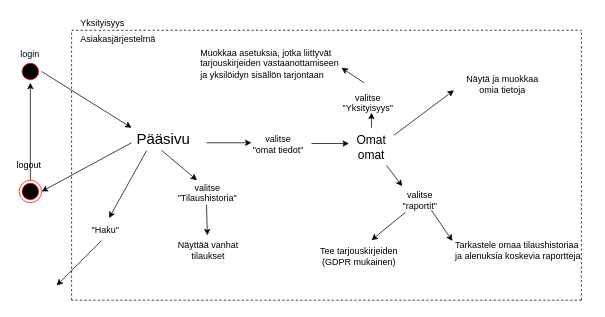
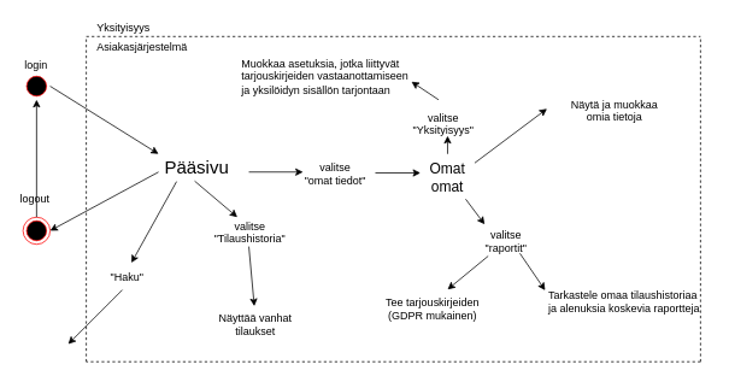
  <mxCell id="0" />
  <mxCell id="1" parent="0" />
  <mxCell id="2" value="" style="ellipse;html=1;shape=startState;fillColor=#000000;strokeColor=#ff0000;" parent="1" vertex="1"><mxGeometry x="25" y="79.5" width="30" height="30" as="geometry" /></mxCell>
  <mxCell id="3" value="" style="ellipse;html=1;shape=endState;fillColor=#000000;strokeColor=#ff0000;" parent="1" vertex="1"><mxGeometry x="25" y="239.5" width="30" height="30" as="geometry" /></mxCell>
  <mxCell id="4" value="login" style="text;html=1;resizable=0;points=[];autosize=1;align=left;verticalAlign=top;spacingTop=-4;" parent="1" vertex="1"><mxGeometry x="25" y="61.5" width="40" height="20" as="geometry" /></mxCell>
  <mxCell id="5" value="logout" style="text;html=1;resizable=0;points=[];autosize=1;align=left;verticalAlign=top;spacingTop=-4;" parent="1" vertex="1"><mxGeometry x="20" y="209.5" width="50" height="20" as="geometry" /></mxCell>
  <mxCell id="6" value="" style="endArrow=classic;html=1;exitX=1;exitY=0.5;exitDx=0;exitDy=0;" parent="1" source="2" edge="1"><mxGeometry width="50" height="50" relative="1" as="geometry"><mxPoint x="25" y="359.5" as="sourcePoint" /><mxPoint x="175" y="169.5" as="targetPoint" /></mxGeometry></mxCell>
  <mxCell id="7" value="" style="endArrow=classic;html=1;entryX=1;entryY=0.5;entryDx=0;entryDy=0;" parent="1" target="3" edge="1"><mxGeometry width="50" height="50" relative="1" as="geometry"><mxPoint x="175" y="189.5" as="sourcePoint" /><mxPoint x="75" y="309.5" as="targetPoint" /></mxGeometry></mxCell>
  <mxCell id="8" value="" style="endArrow=classic;html=1;exitX=0.5;exitY=0;exitDx=0;exitDy=0;entryX=0.5;entryY=1;entryDx=0;entryDy=0;" parent="1" source="3" target="2" edge="1"><mxGeometry width="50" height="50" relative="1" as="geometry"><mxPoint x="25" y="359.5" as="sourcePoint" /><mxPoint x="75" y="309.5" as="targetPoint" /></mxGeometry></mxCell>
  <mxCell id="9" value="&lt;font style=&quot;font-size: 20px&quot;&gt;Pääsivu&lt;/font&gt;" style="text;html=1;resizable=0;points=[];autosize=1;align=left;verticalAlign=top;spacingTop=-4;" parent="1" vertex="1"><mxGeometry x="180" y="169.5" width="90" height="20" as="geometry" /></mxCell>
  <mxCell id="10" value="" style="endArrow=classic;html=1;" parent="1" target="11" edge="1"><mxGeometry width="50" height="50" relative="1" as="geometry"><mxPoint x="215" y="199.5" as="sourcePoint" /><mxPoint x="215" y="239.5" as="targetPoint" /></mxGeometry></mxCell>
  <mxCell id="11" value="&lt;div align=&quot;center&quot;&gt;valitse&lt;/div&gt;&lt;div align=&quot;center&quot;&gt;&quot;Tilaushistoria&quot;&lt;br&gt;&lt;/div&gt;" style="text;html=1;resizable=0;points=[];autosize=1;align=left;verticalAlign=top;spacingTop=-4;" parent="1" vertex="1"><mxGeometry x="235" y="239.5" width="90" height="30" as="geometry" /></mxCell>
  <mxCell id="12" value="" style="endArrow=classic;html=1;entryX=0.456;entryY=-0.117;entryDx=0;entryDy=0;entryPerimeter=0;" parent="1" target="13" edge="1"><mxGeometry width="50" height="50" relative="1" as="geometry"><mxPoint x="275" y="272" as="sourcePoint" /><mxPoint x="215" y="329.5" as="targetPoint" /></mxGeometry></mxCell>
- <mxCell id="13" value="&lt;div&gt;Näyttää vanhat&lt;/div&gt;&lt;div align=&quot;center&quot;&gt;tilaukset&lt;br&gt;&lt;/div&gt;" style="text;html=1;resizable=0;points=[];autosize=1;align=left;verticalAlign=top;spacingTop=-4;" parent="1" vertex="1"><mxGeometry x="235" y="316.5" width="90" height="30" as="geometry" /></mxCell>
+ <mxCell id="13" value="&lt;div&gt;Näyttää vanhat&lt;/div&gt;&lt;div align=&quot;center&quot;&gt;tilaukset&lt;br&gt;&lt;/div&gt;" style="text;html=1;resizable=0;points=[];autosize=1;align=left;verticalAlign=top;spacingTop=-4;" parent="1" vertex="1"><mxGeometry x="240" y="341.5" width="90" height="30" as="geometry" /></mxCell>
  <mxCell id="14" value="" style="endArrow=classic;html=1;" parent="1" edge="1"><mxGeometry width="50" height="50" relative="1" as="geometry"><mxPoint x="275" y="189.5" as="sourcePoint" /><mxPoint x="335" y="189.5" as="targetPoint" /></mxGeometry></mxCell>
  <mxCell id="15" value="&lt;div align=&quot;center&quot;&gt;valitse&lt;/div&gt;&lt;div align=&quot;center&quot;&gt;&quot;omat tiedot&quot;&lt;br&gt;&lt;/div&gt;" style="text;html=1;resizable=0;points=[];autosize=1;align=left;verticalAlign=top;spacingTop=-4;" parent="1" vertex="1"><mxGeometry x="335" y="174.5" width="80" height="30" as="geometry" /></mxCell>
  <mxCell id="16" value="" style="endArrow=classic;html=1;exitX=1;exitY=0.533;exitDx=0;exitDy=0;exitPerimeter=0;" parent="1" source="15" edge="1"><mxGeometry width="50" height="50" relative="1" as="geometry"><mxPoint x="475" y="189.5" as="sourcePoint" /><mxPoint x="465" y="190.5" as="targetPoint" /></mxGeometry></mxCell>
  <mxCell id="17" value="&lt;font style=&quot;font-size: 16px&quot;&gt;Omat omat&lt;/font&gt;" style="text;html=1;strokeColor=none;fillColor=none;align=center;verticalAlign=middle;whiteSpace=wrap;rounded=0;" parent="1" vertex="1"><mxGeometry x="475" y="184.5" width="40" height="20" as="geometry" /></mxCell>
  <mxCell id="18" value="" style="endArrow=classic;html=1;" parent="1" edge="1"><mxGeometry width="50" height="50" relative="1" as="geometry"><mxPoint x="525" y="179.5" as="sourcePoint" /><mxPoint x="605" y="119.5" as="targetPoint" /></mxGeometry></mxCell>
- <mxCell id="19" value="&lt;div align=&quot;center&quot;&gt;Näytä ja muokkaa&lt;/div&gt;&lt;div align=&quot;center&quot;&gt; omia tietoja&lt;/div&gt;" style="text;html=1;resizable=0;points=[];autosize=1;align=left;verticalAlign=top;spacingTop=-4;" parent="1" vertex="1"><mxGeometry x="620" y="94.5" width="110" height="30" as="geometry" /></mxCell>
+ <mxCell id="19" value="&lt;div align=&quot;center&quot;&gt;Näytä ja muokkaa&lt;/div&gt;&lt;div align=&quot;center&quot;&gt; omia tietoja&lt;/div&gt;" style="text;html=1;resizable=0;points=[];autosize=1;align=left;verticalAlign=top;spacingTop=-4;" parent="1" vertex="1"><mxGeometry x="630" y="104.5" width="110" height="30" as="geometry" /></mxCell>
  <mxCell id="20" value="&lt;div align=&quot;center&quot;&gt;valitse&lt;/div&gt;&lt;div align=&quot;center&quot;&gt;&quot;raportit&quot;&lt;br&gt;&lt;/div&gt;" style="text;html=1;resizable=0;points=[];autosize=1;align=left;verticalAlign=top;spacingTop=-4;" parent="1" vertex="1"><mxGeometry x="535" y="249.5" width="60" height="30" as="geometry" /></mxCell>
  <mxCell id="21" value="" style="endArrow=classic;html=1;entryX=0.017;entryY=-0.067;entryDx=0;entryDy=0;entryPerimeter=0;" parent="1" target="20" edge="1"><mxGeometry width="50" height="50" relative="1" as="geometry"><mxPoint x="515" y="219.5" as="sourcePoint" /><mxPoint x="515" y="249.5" as="targetPoint" /></mxGeometry></mxCell>
  <mxCell id="22" value="" style="endArrow=classic;html=1;exitX=0.083;exitY=1.1;exitDx=0;exitDy=0;exitPerimeter=0;" parent="1" source="20" edge="1"><mxGeometry width="50" height="50" relative="1" as="geometry"><mxPoint x="545" y="309.5" as="sourcePoint" /><mxPoint x="495" y="319.5" as="targetPoint" /></mxGeometry></mxCell>
  <mxCell id="23" value="&lt;div align=&quot;center&quot;&gt;Tee tarjouskirjeiden&lt;/div&gt;&lt;div align=&quot;center&quot;&gt;(GDPR mukainen)&lt;br&gt;&lt;/div&gt;" style="text;html=1;resizable=0;points=[];autosize=1;align=left;verticalAlign=top;spacingTop=-4;" parent="1" vertex="1"><mxGeometry x="425" y="324.5" width="140" height="30" as="geometry" /></mxCell>
  <mxCell id="24" value="&lt;div&gt;Tarkastele omaa tilaushistoriaa&lt;/div&gt;&lt;div&gt;ja alenuksia koskevia raportteja&lt;br&gt;&lt;/div&gt;" style="text;html=1;resizable=0;points=[];autosize=1;align=left;verticalAlign=top;spacingTop=-4;" parent="1" vertex="1"><mxGeometry x="605" y="316.5" width="180" height="30" as="geometry" /></mxCell>
  <mxCell id="25" value="" style="endArrow=classic;html=1;exitX=0.667;exitY=1;exitDx=0;exitDy=0;exitPerimeter=0;entryX=-0.011;entryY=0.133;entryDx=0;entryDy=0;entryPerimeter=0;" parent="1" source="20" target="24" edge="1"><mxGeometry width="50" height="50" relative="1" as="geometry"><mxPoint x="635" y="269.5" as="sourcePoint" /><mxPoint x="685" y="219.5" as="targetPoint" /></mxGeometry></mxCell>
  <mxCell id="26" value="" style="endArrow=classic;html=1;" parent="1" edge="1"><mxGeometry width="50" height="50" relative="1" as="geometry"><mxPoint x="495" y="169.5" as="sourcePoint" /><mxPoint x="495" y="149.5" as="targetPoint" /></mxGeometry></mxCell>
  <mxCell id="27" value="&lt;div align=&quot;center&quot;&gt;valitse&lt;/div&gt;&lt;div align=&quot;center&quot;&gt;&quot;Yksityisyys&quot;&lt;br&gt;&lt;/div&gt;" style="text;html=1;resizable=0;points=[];autosize=1;align=left;verticalAlign=top;spacingTop=-4;" parent="1" vertex="1"><mxGeometry x="455" y="119.5" width="80" height="30" as="geometry" /></mxCell>
  <mxCell id="28" value="" style="endArrow=classic;html=1;" parent="1" edge="1"><mxGeometry width="50" height="50" relative="1" as="geometry"><mxPoint x="485" y="109.5" as="sourcePoint" /><mxPoint x="455" y="89.5" as="targetPoint" /></mxGeometry></mxCell>
  <mxCell id="29" value="&lt;div&gt;Muokkaa asetuksia, jotka liittyvät &lt;br&gt;&lt;/div&gt;&lt;div&gt;tarjouskirjeiden vastaanottamiseen &lt;br&gt;&lt;/div&gt;&lt;div&gt;ja yksilöidyn sisällön tarjontaan&lt;br&gt;&lt;/div&gt;" style="text;html=1;resizable=0;points=[];autosize=1;align=left;verticalAlign=top;spacingTop=-4;" parent="1" vertex="1"><mxGeometry x="265" y="59.5" width="190" height="40" as="geometry" /></mxCell>
  <mxCell id="30" value="" style="endArrow=none;dashed=1;html=1;" parent="1" edge="1"><mxGeometry width="50" height="50" relative="1" as="geometry"><mxPoint x="95" y="399.5" as="sourcePoint" /><mxPoint x="95" y="39.5" as="targetPoint" /></mxGeometry></mxCell>
  <mxCell id="31" value="" style="endArrow=none;dashed=1;html=1;" parent="1" edge="1"><mxGeometry width="50" height="50" relative="1" as="geometry"><mxPoint x="95" y="39.5" as="sourcePoint" /><mxPoint x="775" y="39.5" as="targetPoint" /></mxGeometry></mxCell>
  <mxCell id="32" value="" style="endArrow=none;dashed=1;html=1;" parent="1" edge="1"><mxGeometry width="50" height="50" relative="1" as="geometry"><mxPoint x="775" y="399.5" as="sourcePoint" /><mxPoint x="95" y="399.5" as="targetPoint" /></mxGeometry></mxCell>
  <mxCell id="33" value="" style="endArrow=none;dashed=1;html=1;" parent="1" edge="1"><mxGeometry width="50" height="50" relative="1" as="geometry"><mxPoint x="775" y="399.5" as="sourcePoint" /><mxPoint x="775" y="39.5" as="targetPoint" /></mxGeometry></mxCell>
  <mxCell id="34" value="Yksityisyys" style="text;html=1;resizable=0;points=[];autosize=1;align=left;verticalAlign=top;spacingTop=-4;" parent="1" vertex="1"><mxGeometry x="105" y="20" width="80" height="20" as="geometry" /></mxCell>
  <mxCell id="35" value="Asiakasjärjestelmä" style="text;html=1;resizable=0;points=[];autosize=1;align=left;verticalAlign=top;spacingTop=-4;" parent="1" vertex="1"><mxGeometry x="105" y="41.5" width="110" height="20" as="geometry" /></mxCell>
  <mxCell id="36" value="" style="endArrow=classic;html=1;" parent="1" edge="1"><mxGeometry width="50" height="50" relative="1" as="geometry"><mxPoint x="195" y="200" as="sourcePoint" /><mxPoint x="145" y="290" as="targetPoint" /></mxGeometry></mxCell>
  <mxCell id="37" value="&quot;Haku&quot;" style="text;html=1;resizable=0;points=[];autosize=1;align=left;verticalAlign=top;spacingTop=-4;" parent="1" vertex="1"><mxGeometry x="120" y="296.5" width="50" height="20" as="geometry" /></mxCell>
  <mxCell id="38" value="" style="endArrow=classic;html=1;" parent="1" edge="1"><mxGeometry width="50" height="50" relative="1" as="geometry"><mxPoint x="135" y="320" as="sourcePoint" /><mxPoint x="75" y="380" as="targetPoint" /></mxGeometry></mxCell>
